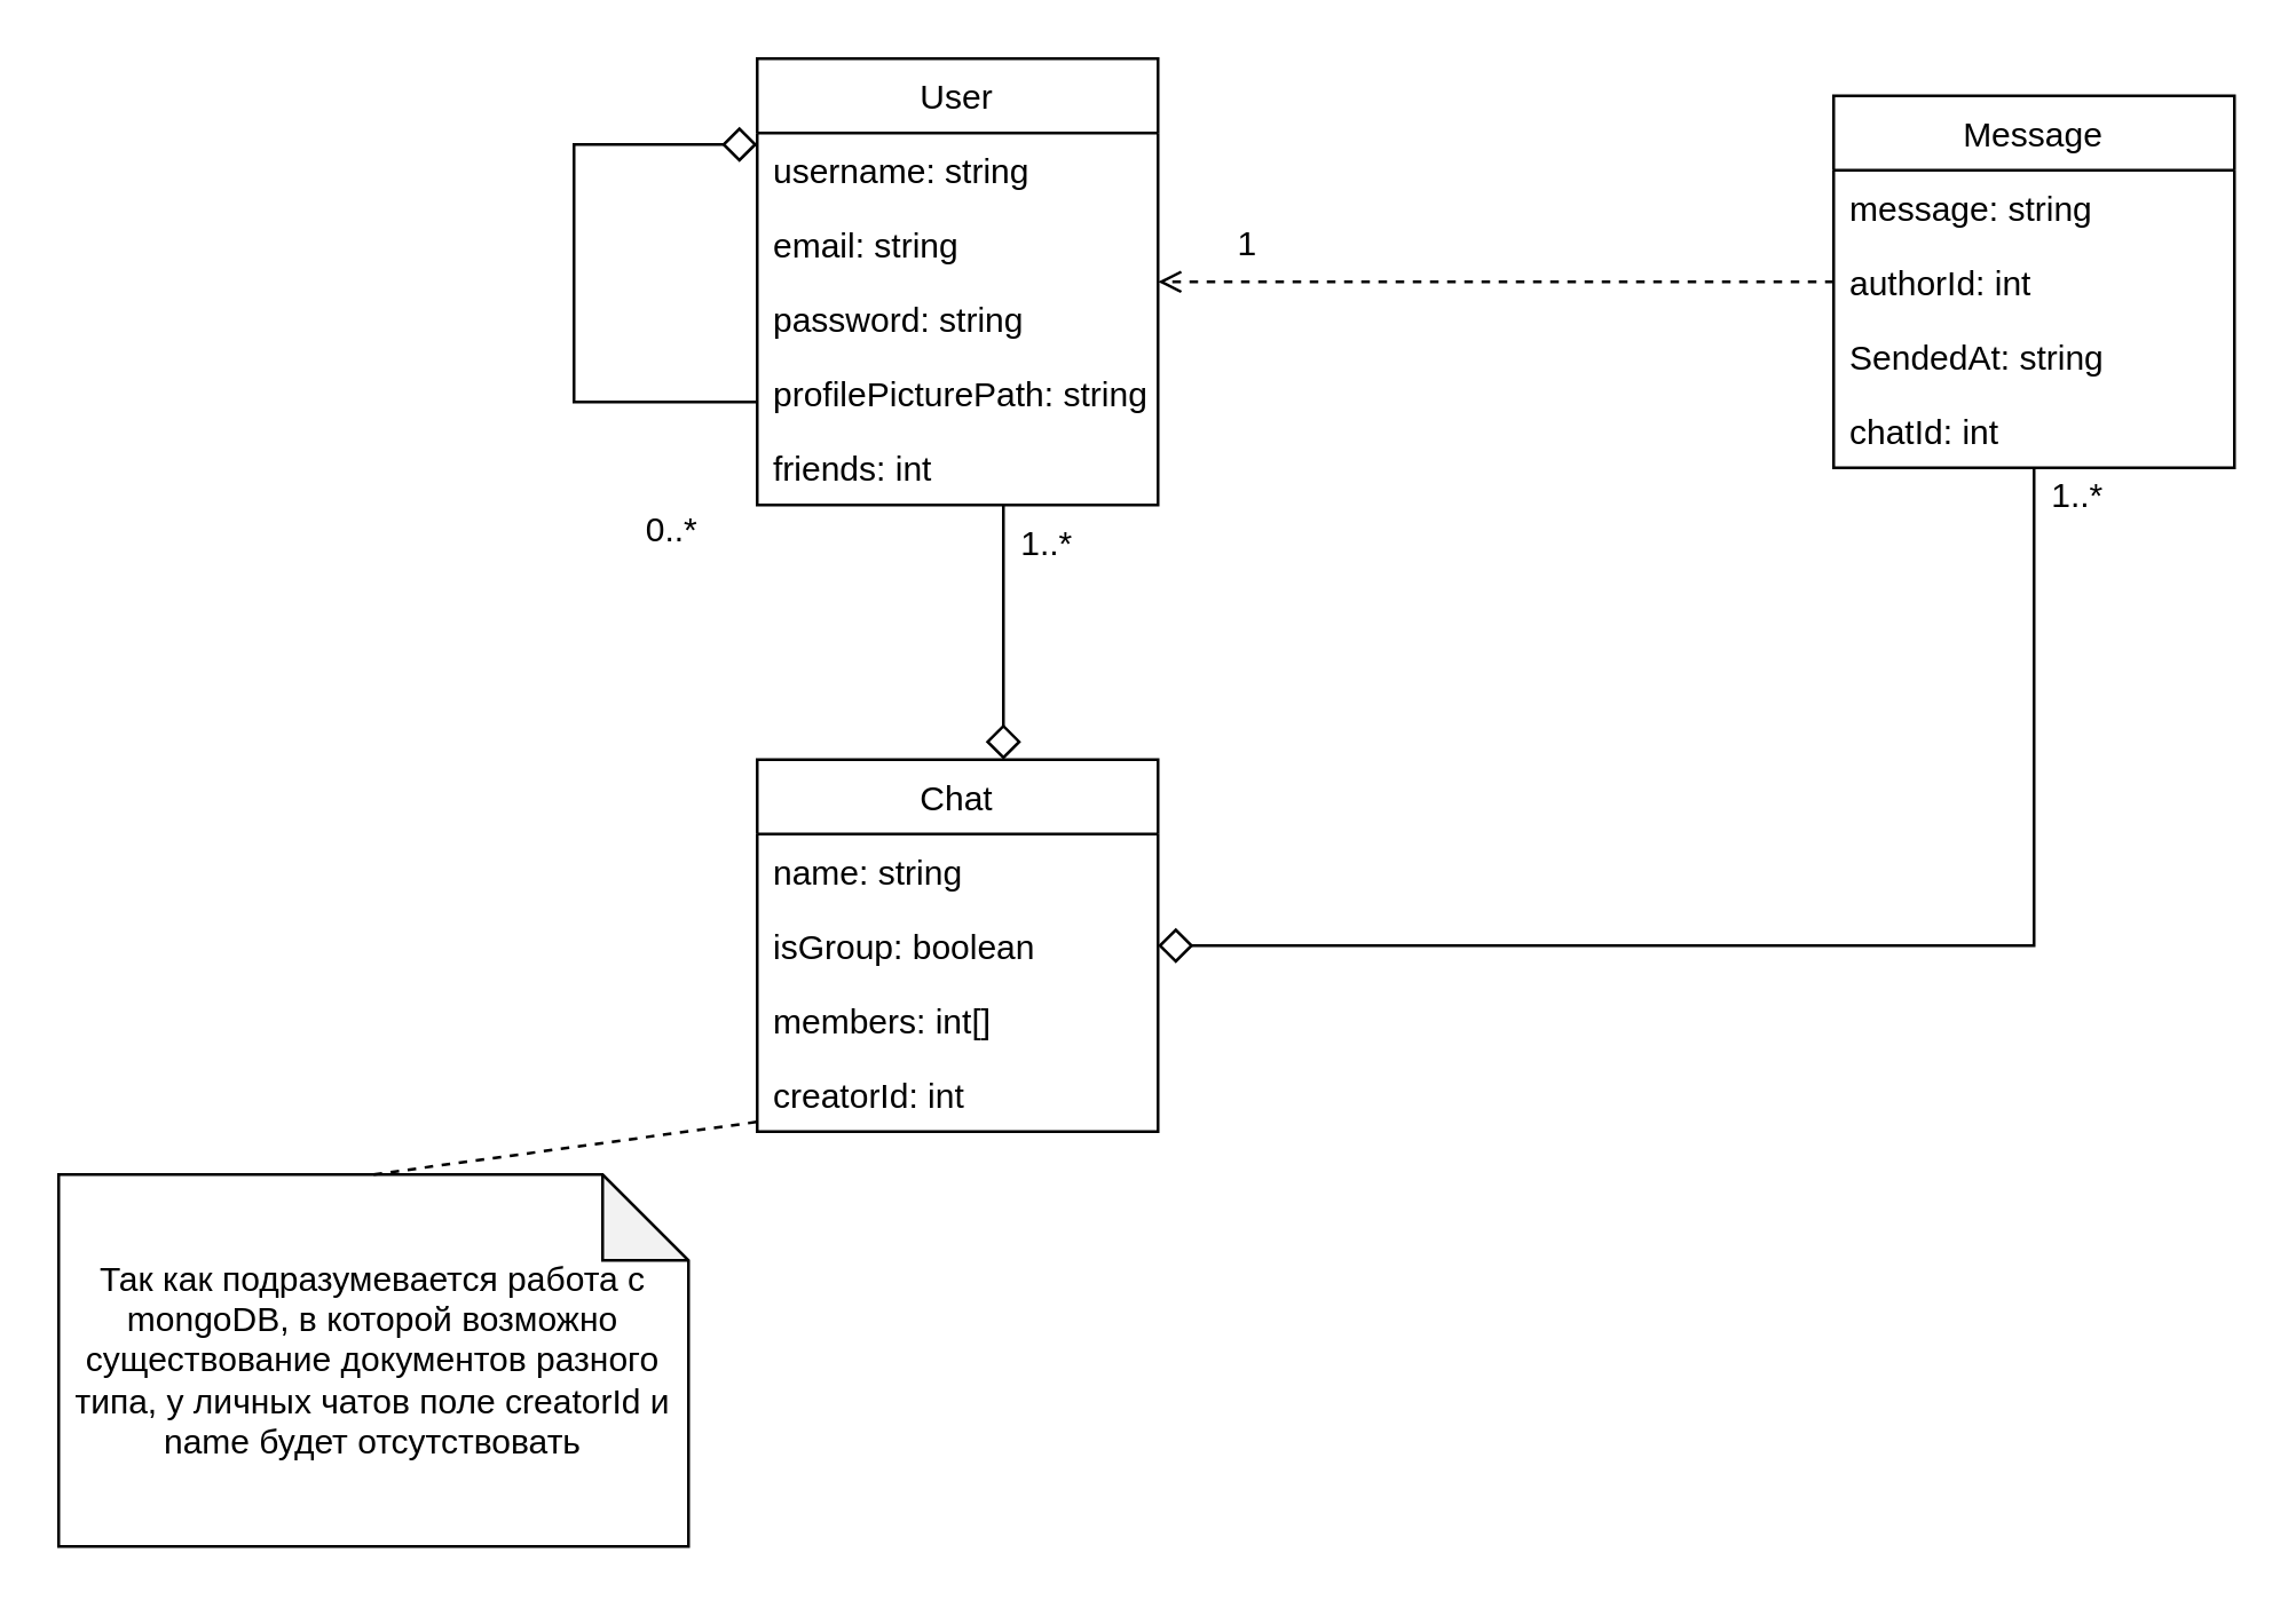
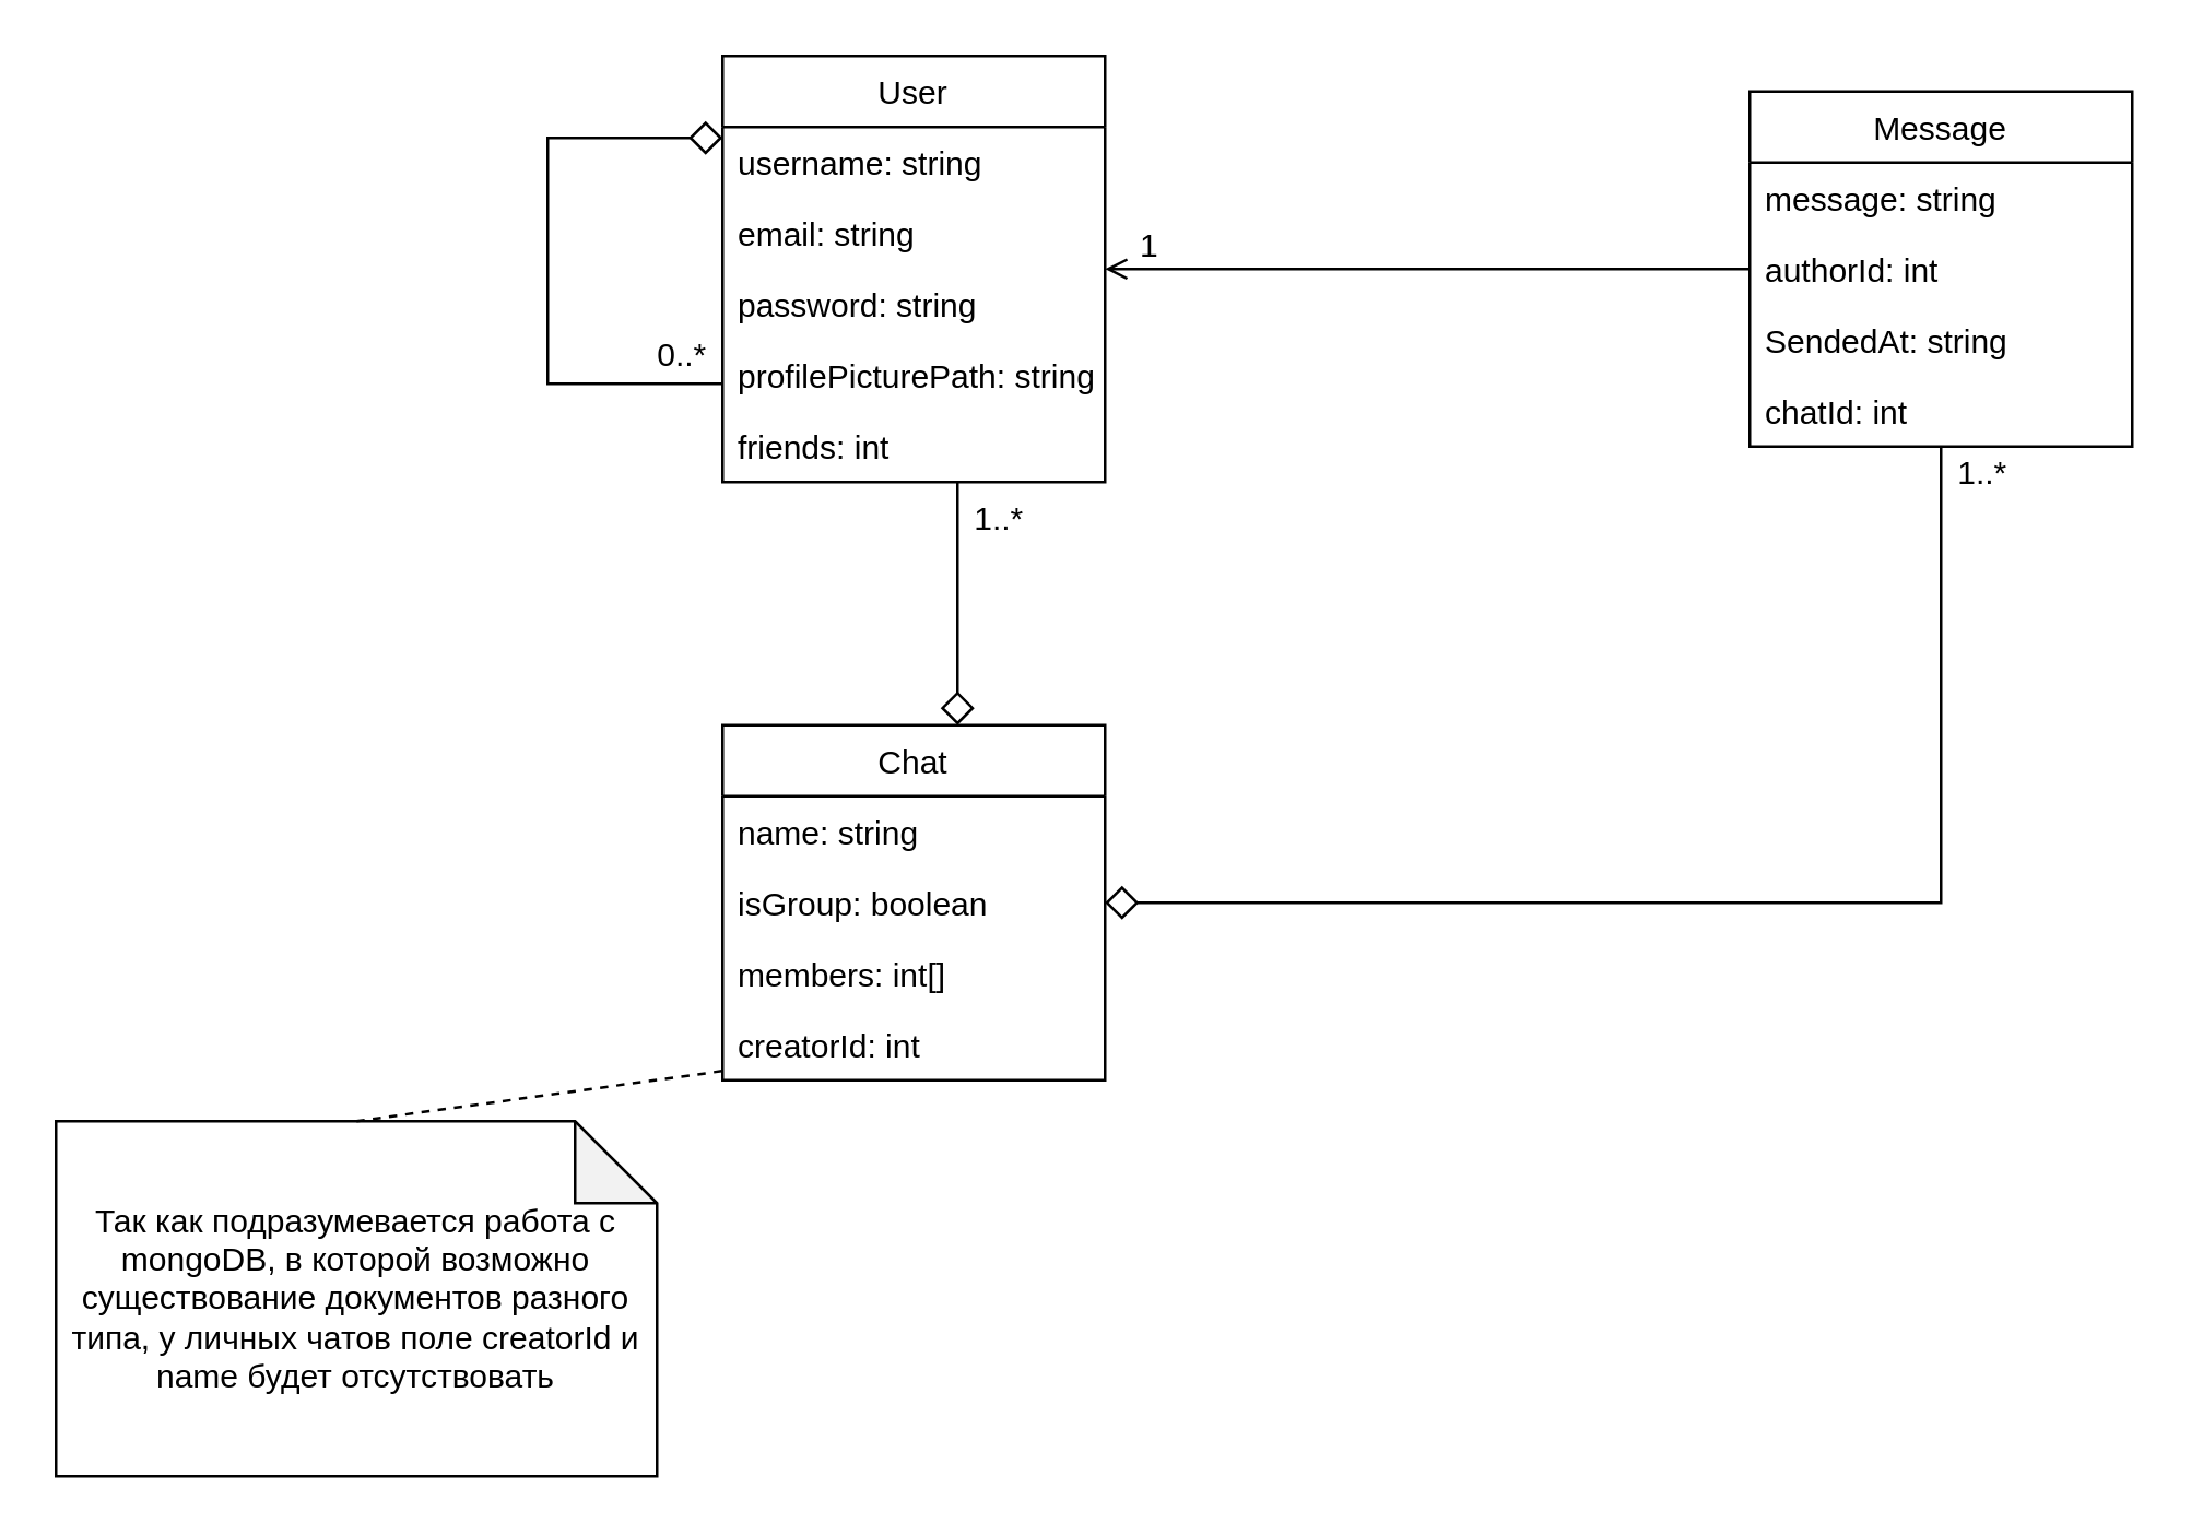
  <mxCell id="0" />
  <mxCell id="1" parent="0" />
  <mxCell id="2" value="User" style="swimlane;fontStyle=0;childLayout=stackLayout;horizontal=1;startSize=26;fillColor=none;horizontalStack=0;resizeParent=1;resizeParentMax=0;resizeLast=0;collapsible=1;marginBottom=0;" vertex="1" parent="1"><mxGeometry x="264" y="20" width="140" height="156" as="geometry" /></mxCell>
  <mxCell id="3" value="username: string" style="text;strokeColor=none;fillColor=none;align=left;verticalAlign=top;spacingLeft=4;spacingRight=4;overflow=hidden;rotatable=0;points=[[0,0.5],[1,0.5]];portConstraint=eastwest;" vertex="1" parent="2"><mxGeometry y="26" width="140" height="26" as="geometry" /></mxCell>
  <mxCell id="4" value="email: string" style="text;strokeColor=none;fillColor=none;align=left;verticalAlign=top;spacingLeft=4;spacingRight=4;overflow=hidden;rotatable=0;points=[[0,0.5],[1,0.5]];portConstraint=eastwest;" vertex="1" parent="2"><mxGeometry y="52" width="140" height="26" as="geometry" /></mxCell>
  <mxCell id="5" value="password: string" style="text;strokeColor=none;fillColor=none;align=left;verticalAlign=top;spacingLeft=4;spacingRight=4;overflow=hidden;rotatable=0;points=[[0,0.5],[1,0.5]];portConstraint=eastwest;" vertex="1" parent="2"><mxGeometry y="78" width="140" height="26" as="geometry" /></mxCell>
  <mxCell id="6" value="profilePicturePath: string" style="text;strokeColor=none;fillColor=none;align=left;verticalAlign=top;spacingLeft=4;spacingRight=4;overflow=hidden;rotatable=0;points=[[0,0.5],[1,0.5]];portConstraint=eastwest;" vertex="1" parent="2"><mxGeometry y="104" width="140" height="26" as="geometry" /></mxCell>
  <mxCell id="7" value="friends: int" style="text;strokeColor=none;fillColor=none;align=left;verticalAlign=top;spacingLeft=4;spacingRight=4;overflow=hidden;rotatable=0;points=[[0,0.5],[1,0.5]];portConstraint=eastwest;" vertex="1" parent="2"><mxGeometry y="130" width="140" height="26" as="geometry" /></mxCell>
- <mxCell id="8" style="edgeStyle=orthogonalEdgeStyle;rounded=0;orthogonalLoop=1;jettySize=auto;html=1;endArrow=open;endFill=0;dashed=1;" edge="1" parent="1" source="9" target="2"><mxGeometry relative="1" as="geometry" /></mxCell>
+ <mxCell id="8" style="edgeStyle=orthogonalEdgeStyle;rounded=0;orthogonalLoop=1;jettySize=auto;html=1;endArrow=open;endFill=0;" edge="1" parent="1" source="9" target="2"><mxGeometry relative="1" as="geometry" /></mxCell>
  <mxCell id="9" value="Message" style="swimlane;fontStyle=0;childLayout=stackLayout;horizontal=1;startSize=26;fillColor=none;horizontalStack=0;resizeParent=1;resizeParentMax=0;resizeLast=0;collapsible=1;marginBottom=0;" vertex="1" parent="1"><mxGeometry x="640" y="33" width="140" height="130" as="geometry" /></mxCell>
  <mxCell id="10" value="message: string" style="text;strokeColor=none;fillColor=none;align=left;verticalAlign=top;spacingLeft=4;spacingRight=4;overflow=hidden;rotatable=0;points=[[0,0.5],[1,0.5]];portConstraint=eastwest;" vertex="1" parent="9"><mxGeometry y="26" width="140" height="26" as="geometry" /></mxCell>
  <mxCell id="11" value="authorId: int" style="text;strokeColor=none;fillColor=none;align=left;verticalAlign=top;spacingLeft=4;spacingRight=4;overflow=hidden;rotatable=0;points=[[0,0.5],[1,0.5]];portConstraint=eastwest;" vertex="1" parent="9"><mxGeometry y="52" width="140" height="26" as="geometry" /></mxCell>
  <mxCell id="12" value="SendedAt: string" style="text;strokeColor=none;fillColor=none;align=left;verticalAlign=top;spacingLeft=4;spacingRight=4;overflow=hidden;rotatable=0;points=[[0,0.5],[1,0.5]];portConstraint=eastwest;" vertex="1" parent="9"><mxGeometry y="78" width="140" height="26" as="geometry" /></mxCell>
  <mxCell id="13" value="chatId: int" style="text;strokeColor=none;fillColor=none;align=left;verticalAlign=top;spacingLeft=4;spacingRight=4;overflow=hidden;rotatable=0;points=[[0,0.5],[1,0.5]];portConstraint=eastwest;" vertex="1" parent="9"><mxGeometry y="104" width="140" height="26" as="geometry" /></mxCell>
  <mxCell id="14" style="edgeStyle=orthogonalEdgeStyle;rounded=0;orthogonalLoop=1;jettySize=auto;html=1;endArrow=none;endFill=0;startArrow=diamond;startFill=0;endSize=10;startSize=10;" edge="1" parent="1" source="16" target="2"><mxGeometry relative="1" as="geometry"><Array as="points"><mxPoint x="350" y="220" /><mxPoint x="350" y="220" /></Array></mxGeometry></mxCell>
  <mxCell id="15" style="edgeStyle=orthogonalEdgeStyle;rounded=0;orthogonalLoop=1;jettySize=auto;html=1;startArrow=diamond;startFill=0;endArrow=none;endFill=0;startSize=10;endSize=10;" edge="1" parent="1" source="16" target="9"><mxGeometry relative="1" as="geometry" /></mxCell>
  <mxCell id="16" value="Chat" style="swimlane;fontStyle=0;childLayout=stackLayout;horizontal=1;startSize=26;fillColor=none;horizontalStack=0;resizeParent=1;resizeParentMax=0;resizeLast=0;collapsible=1;marginBottom=0;" vertex="1" parent="1"><mxGeometry x="264" y="265" width="140" height="130" as="geometry" /></mxCell>
  <mxCell id="17" value="name: string" style="text;strokeColor=none;fillColor=none;align=left;verticalAlign=top;spacingLeft=4;spacingRight=4;overflow=hidden;rotatable=0;points=[[0,0.5],[1,0.5]];portConstraint=eastwest;" vertex="1" parent="16"><mxGeometry y="26" width="140" height="26" as="geometry" /></mxCell>
  <mxCell id="18" value="isGroup: boolean" style="text;strokeColor=none;fillColor=none;align=left;verticalAlign=top;spacingLeft=4;spacingRight=4;overflow=hidden;rotatable=0;points=[[0,0.5],[1,0.5]];portConstraint=eastwest;" vertex="1" parent="16"><mxGeometry y="52" width="140" height="26" as="geometry" /></mxCell>
  <mxCell id="19" value="members: int[]" style="text;strokeColor=none;fillColor=none;align=left;verticalAlign=top;spacingLeft=4;spacingRight=4;overflow=hidden;rotatable=0;points=[[0,0.5],[1,0.5]];portConstraint=eastwest;" vertex="1" parent="16"><mxGeometry y="78" width="140" height="26" as="geometry" /></mxCell>
  <mxCell id="20" value="creatorId: int" style="text;strokeColor=none;fillColor=none;align=left;verticalAlign=top;spacingLeft=4;spacingRight=4;overflow=hidden;rotatable=0;points=[[0,0.5],[1,0.5]];portConstraint=eastwest;" vertex="1" parent="16"><mxGeometry y="104" width="140" height="26" as="geometry" /></mxCell>
  <mxCell id="21" style="edgeStyle=orthogonalEdgeStyle;rounded=0;orthogonalLoop=1;jettySize=auto;html=1;startArrow=diamond;startFill=0;endArrow=none;endFill=0;startSize=10;endSize=10;" edge="1" parent="1" source="2" target="2"><mxGeometry relative="1" as="geometry"><Array as="points"><mxPoint x="200" y="50" /><mxPoint x="200" y="140" /></Array></mxGeometry></mxCell>
  <mxCell id="22" value="Так как подразумевается работа с mongoDB, в которой возможно существование документов разного типа, у личных чатов поле creatorId и name будет отсутствовать" style="shape=note;whiteSpace=wrap;html=1;backgroundOutline=1;darkOpacity=0.05;" vertex="1" parent="1"><mxGeometry x="20" y="410" width="220" height="130" as="geometry" /></mxCell>
  <mxCell id="23" value="" style="endArrow=none;dashed=1;html=1;rounded=0;startSize=10;endSize=10;exitX=0.5;exitY=0;exitDx=0;exitDy=0;exitPerimeter=0;" edge="1" parent="1" source="22" target="20"><mxGeometry width="50" height="50" relative="1" as="geometry"><mxPoint x="110" y="400" as="sourcePoint" /><mxPoint x="160" y="350" as="targetPoint" /></mxGeometry></mxCell>
- <mxCell id="24" value="1" style="text;html=1;align=center;verticalAlign=middle;resizable=0;points=[];autosize=1;strokeColor=none;fillColor=none;" vertex="1" parent="1"><mxGeometry x="425" y="75" width="20" height="20" as="geometry" /></mxCell>
- <mxCell id="25" value="0..*" style="text;html=1;align=center;verticalAlign=middle;resizable=0;points=[];autosize=1;strokeColor=none;fillColor=none;" vertex="1" parent="1"><mxGeometry x="219" y="175" width="30" height="20" as="geometry" /></mxCell>
+ <mxCell id="24" value="1" style="text;html=1;align=center;verticalAlign=middle;resizable=0;points=[];autosize=1;strokeColor=none;fillColor=none;" vertex="1" parent="1"><mxGeometry x="410" y="80" width="20" height="20" as="geometry" /></mxCell>
+ <mxCell id="25" value="0..*" style="text;html=1;align=center;verticalAlign=middle;resizable=0;points=[];autosize=1;strokeColor=none;fillColor=none;" vertex="1" parent="1"><mxGeometry x="234" y="120" width="30" height="20" as="geometry" /></mxCell>
  <mxCell id="26" value="1..*" style="text;html=1;align=center;verticalAlign=middle;resizable=0;points=[];autosize=1;strokeColor=none;fillColor=none;" vertex="1" parent="1"><mxGeometry x="350" y="180" width="30" height="20" as="geometry" /></mxCell>
  <mxCell id="27" value="1..*" style="text;html=1;align=center;verticalAlign=middle;resizable=0;points=[];autosize=1;strokeColor=none;fillColor=none;" vertex="1" parent="1"><mxGeometry x="710" y="163" width="30" height="20" as="geometry" /></mxCell>
